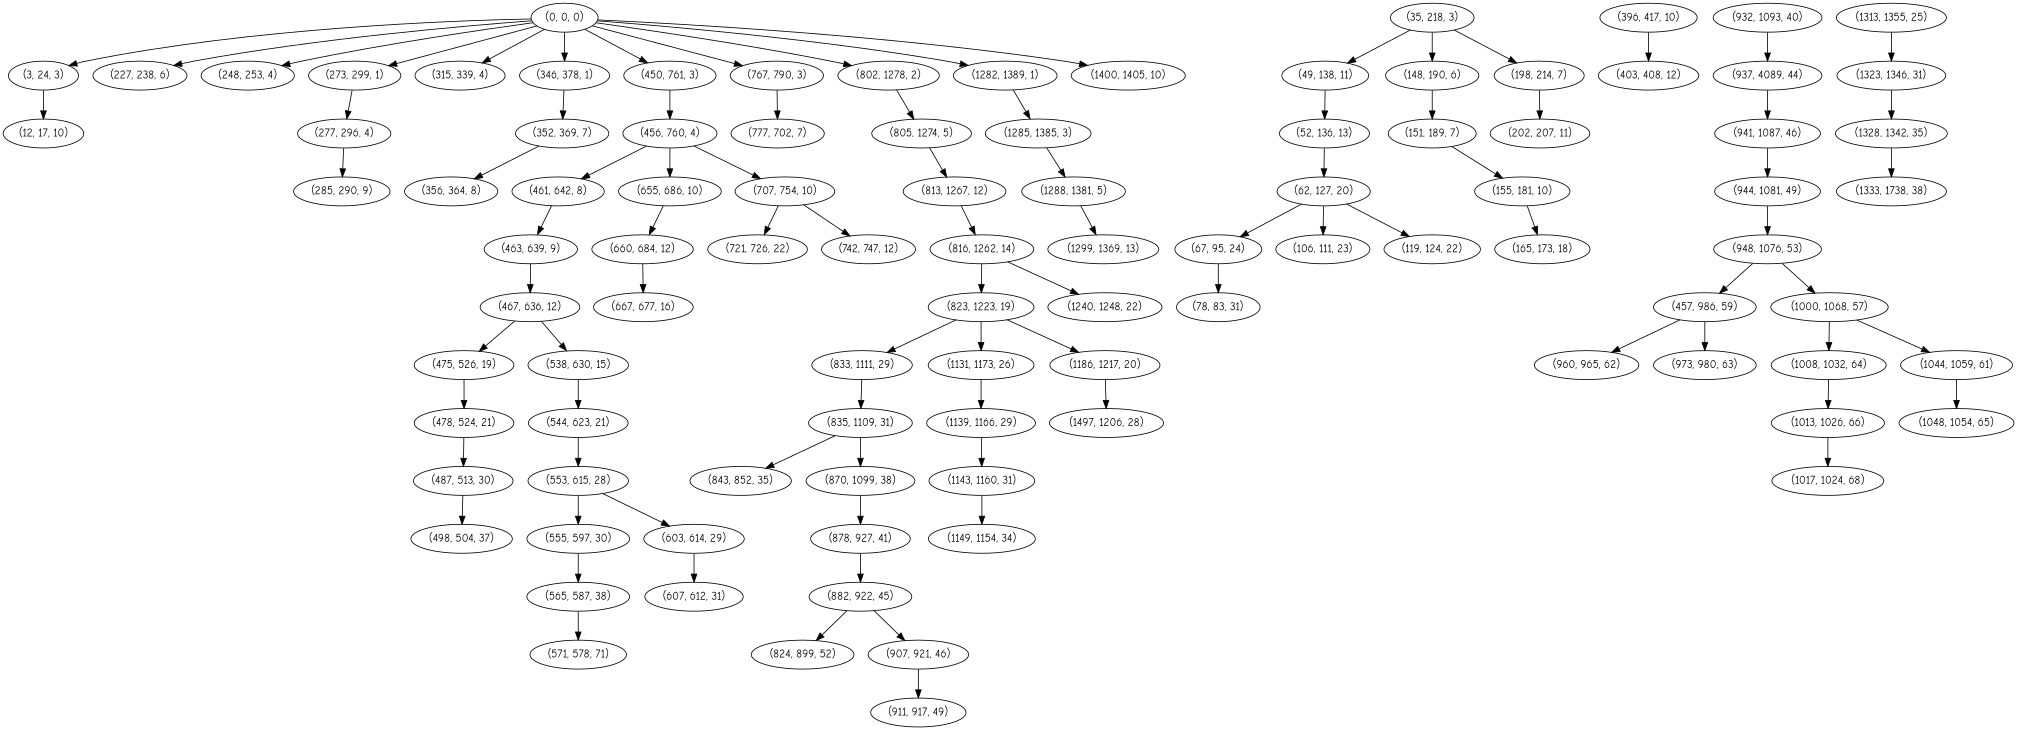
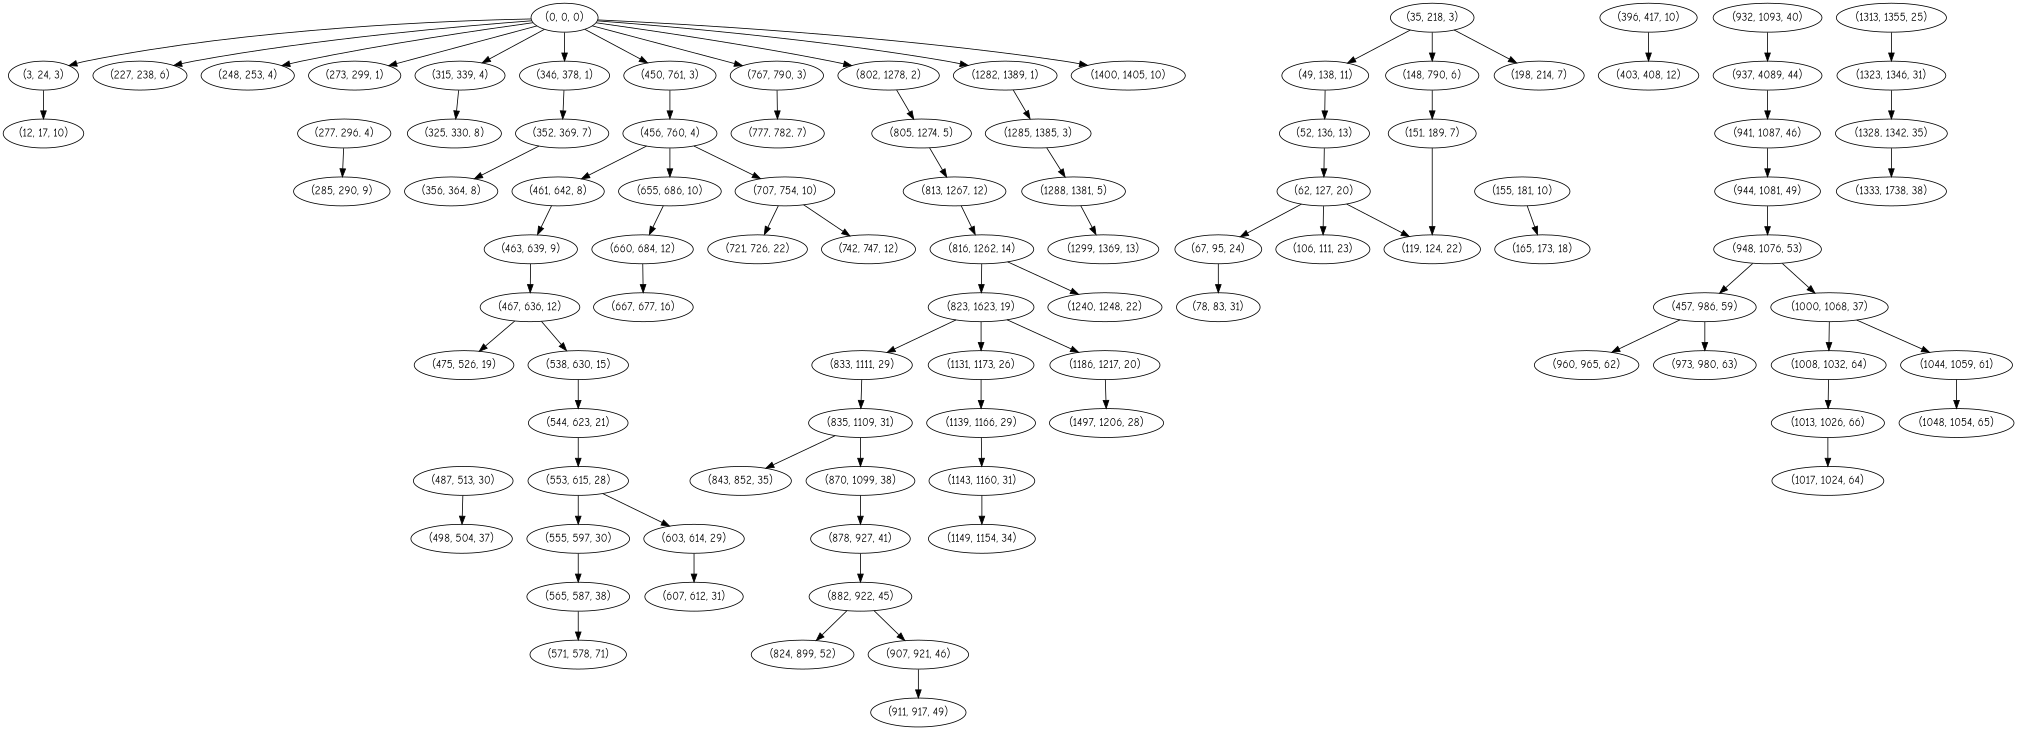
  digraph {
    fontname="Comic Neue"
    node [fontname="Comic Neue"]
    edge [fontname="Comic Neue"]
    "(0, 0, 0)"
    "(3, 24, 3)"
    "(227, 238, 6)"
    "(248, 253, 4)"
    "(273, 299, 1)"
    "(315, 339, 4)"
    "(346, 378, 1)"
    "(450, 761, 3)"
    "(767, 790, 3)"
    "(802, 1278, 2)"
    "(1282, 1389, 1)"
    "(1400, 1405, 10)"
    "(12, 17, 10)"
    "(35, 218, 3)"
    "(49, 138, 11)"
-   "(148, 190, 6)"
+   "(148, 190, 6)" [label="(148, 790, 6)"]
    "(198, 214, 7)"
    "(277, 296, 4)"
+   "(325, 330, 8)"
    "(352, 369, 7)"
    "(456, 760, 4)"
-   "(777, 782, 7)" [label="(777, 702, 7)"]
+   "(777, 782, 7)"
    "(805, 1274, 5)"
    "(1285, 1385, 3)"
    "(52, 136, 13)"
    "(151, 189, 7)"
-   "(202, 207, 11)"
    "(62, 127, 20)"
    "(67, 95, 24)"
    "(106, 111, 23)"
    "(119, 124, 22)"
    "(78, 83, 31)"
    "(155, 181, 10)"
    "(165, 173, 18)"
    "(285, 290, 9)"
    "(356, 364, 8)"
    "(396, 417, 10)"
    "(403, 408, 12)"
    "(461, 642, 8)"
    "(655, 686, 10)"
    "(707, 754, 10)"
    "(463, 639, 9)"
    "(660, 684, 12)"
    "(721, 726, 22)"
    "(742, 747, 12)"
    "(467, 636, 12)"
    "(475, 526, 19)"
    "(538, 630, 15)"
-   "(478, 524, 21)"
    "(544, 623, 21)"
    "(487, 513, 30)"
    "(498, 504, 37)"
    "(553, 615, 28)"
    "(555, 597, 30)"
    "(603, 614, 29)"
    "(565, 587, 38)"
    "(607, 612, 31)"
    n58 [label="(571, 578, 71)"]
    "(667, 677, 16)"
    "(813, 1267, 12)"
    "(816, 1262, 14)"
-   "(823, 1223, 19)"
+   "(823, 1223, 19)" [label="(823, 1623, 19)"]
    "(1240, 1248, 22)"
    n64 [label="(833, 1111, 29)"]
    "(1131, 1173, 26)"
    "(1186, 1217, 20)"
    "(835, 1109, 31)"
    "(1139, 1166, 29)"
    n69 [label="(1497, 1206, 28)"]
    "(843, 852, 35)"
    "(870, 1099, 38)"
    "(878, 927, 41)"
    "(882, 922, 45)"
    n74 [label="(937, 4089, 44)"]
    "(932, 1093, 40)"
    n76 [label="(824, 899, 52)"]
    "(907, 921, 46)"
    "(911, 917, 49)"
    "(941, 1087, 46)"
    "(944, 1081, 49)"
    "(948, 1076, 53)"
    n82 [label="(457, 986, 59)"]
-   "(1000, 1068, 57)"
+   "(1000, 1068, 57)" [label="(1000, 1068, 37)"]
    "(960, 965, 62)"
    "(973, 980, 63)"
    "(1008, 1032, 64)"
    "(1044, 1059, 61)"
    "(1013, 1026, 66)"
    "(1048, 1054, 65)"
-   "(1017, 1024, 68)"
+   "(1017, 1024, 68)" [label="(1017, 1024, 64)"]
    "(1143, 1160, 31)"
    "(1149, 1154, 34)"
    "(1288, 1381, 5)"
    "(1299, 1369, 13)"
    "(1313, 1355, 25)"
    "(1323, 1346, 31)"
    "(1328, 1342, 35)"
    n98 [label="(1333, 1738, 38)"]
    "(0, 0, 0)" -> "(3, 24, 3)"
    "(0, 0, 0)" -> "(227, 238, 6)"
    "(0, 0, 0)" -> "(248, 253, 4)"
    "(0, 0, 0)" -> "(273, 299, 1)"
    "(0, 0, 0)" -> "(315, 339, 4)"
    "(0, 0, 0)" -> "(346, 378, 1)"
    "(0, 0, 0)" -> "(450, 761, 3)"
    "(0, 0, 0)" -> "(767, 790, 3)"
    "(0, 0, 0)" -> "(802, 1278, 2)"
    "(0, 0, 0)" -> "(1282, 1389, 1)"
    "(0, 0, 0)" -> "(1400, 1405, 10)"
    "(3, 24, 3)" -> "(12, 17, 10)"
-   "(273, 299, 1)" -> "(277, 296, 4)"
+   "(315, 339, 4)" -> "(325, 330, 8)"
    "(346, 378, 1)" -> "(352, 369, 7)"
    "(450, 761, 3)" -> "(456, 760, 4)"
    "(767, 790, 3)" -> "(777, 782, 7)"
    "(802, 1278, 2)" -> "(805, 1274, 5)"
    "(1282, 1389, 1)" -> "(1285, 1385, 3)"
    "(35, 218, 3)" -> "(49, 138, 11)"
    "(35, 218, 3)" -> "(148, 190, 6)"
    "(35, 218, 3)" -> "(198, 214, 7)"
    "(49, 138, 11)" -> "(52, 136, 13)"
    "(148, 190, 6)" -> "(151, 189, 7)"
-   "(198, 214, 7)" -> "(202, 207, 11)"
    "(277, 296, 4)" -> "(285, 290, 9)"
    "(352, 369, 7)" -> "(356, 364, 8)"
    "(456, 760, 4)" -> "(461, 642, 8)"
    "(456, 760, 4)" -> "(655, 686, 10)"
    "(456, 760, 4)" -> "(707, 754, 10)"
    "(805, 1274, 5)" -> "(813, 1267, 12)"
    "(1285, 1385, 3)" -> "(1288, 1381, 5)"
    "(52, 136, 13)" -> "(62, 127, 20)"
-   "(151, 189, 7)" -> "(155, 181, 10)"
+   "(151, 189, 7)" -> "(119, 124, 22)"
    "(62, 127, 20)" -> "(67, 95, 24)"
    "(62, 127, 20)" -> "(106, 111, 23)"
    "(62, 127, 20)" -> "(119, 124, 22)"
    "(67, 95, 24)" -> "(78, 83, 31)"
    "(155, 181, 10)" -> "(165, 173, 18)"
    "(396, 417, 10)" -> "(403, 408, 12)"
    "(461, 642, 8)" -> "(463, 639, 9)"
    "(655, 686, 10)" -> "(660, 684, 12)"
    "(707, 754, 10)" -> "(721, 726, 22)"
    "(707, 754, 10)" -> "(742, 747, 12)"
    "(463, 639, 9)" -> "(467, 636, 12)"
    "(660, 684, 12)" -> "(667, 677, 16)"
    "(467, 636, 12)" -> "(475, 526, 19)"
    "(467, 636, 12)" -> "(538, 630, 15)"
-   "(475, 526, 19)" -> "(478, 524, 21)"
    "(538, 630, 15)" -> "(544, 623, 21)"
-   "(478, 524, 21)" -> "(487, 513, 30)"
    "(544, 623, 21)" -> "(553, 615, 28)"
    "(487, 513, 30)" -> "(498, 504, 37)"
    "(553, 615, 28)" -> "(555, 597, 30)"
    "(553, 615, 28)" -> "(603, 614, 29)"
    "(555, 597, 30)" -> "(565, 587, 38)"
    "(603, 614, 29)" -> "(607, 612, 31)"
    "(565, 587, 38)" -> n58
    "(813, 1267, 12)" -> "(816, 1262, 14)"
    "(816, 1262, 14)" -> "(823, 1223, 19)"
    "(816, 1262, 14)" -> "(1240, 1248, 22)"
    "(823, 1223, 19)" -> n64
    "(823, 1223, 19)" -> "(1131, 1173, 26)"
    "(823, 1223, 19)" -> "(1186, 1217, 20)"
    n64 -> "(835, 1109, 31)"
    "(1131, 1173, 26)" -> "(1139, 1166, 29)"
    "(1186, 1217, 20)" -> n69
    "(835, 1109, 31)" -> "(843, 852, 35)"
    "(835, 1109, 31)" -> "(870, 1099, 38)"
    "(1139, 1166, 29)" -> "(1143, 1160, 31)"
    "(870, 1099, 38)" -> "(878, 927, 41)"
    "(878, 927, 41)" -> "(882, 922, 45)"
    "(882, 922, 45)" -> n76
    "(882, 922, 45)" -> "(907, 921, 46)"
    n74 -> "(941, 1087, 46)"
    "(932, 1093, 40)" -> n74
    "(907, 921, 46)" -> "(911, 917, 49)"
    "(941, 1087, 46)" -> "(944, 1081, 49)"
    "(944, 1081, 49)" -> "(948, 1076, 53)"
    "(948, 1076, 53)" -> n82
    "(948, 1076, 53)" -> "(1000, 1068, 57)"
    n82 -> "(960, 965, 62)"
    n82 -> "(973, 980, 63)"
    "(1000, 1068, 57)" -> "(1008, 1032, 64)"
    "(1000, 1068, 57)" -> "(1044, 1059, 61)"
    "(1008, 1032, 64)" -> "(1013, 1026, 66)"
    "(1044, 1059, 61)" -> "(1048, 1054, 65)"
    "(1013, 1026, 66)" -> "(1017, 1024, 68)"
    "(1143, 1160, 31)" -> "(1149, 1154, 34)"
    "(1288, 1381, 5)" -> "(1299, 1369, 13)"
    "(1313, 1355, 25)" -> "(1323, 1346, 31)"
    "(1323, 1346, 31)" -> "(1328, 1342, 35)"
    "(1328, 1342, 35)" -> n98
  }
